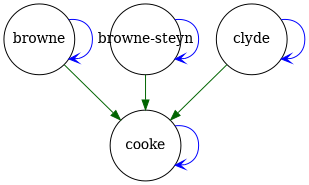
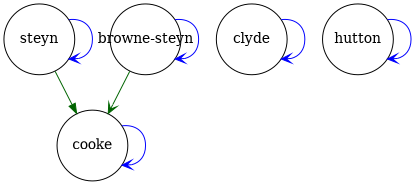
  digraph {
    node [fillcolor=white fixedsize=true shape=circle style=filled]
    edge [arrowhead=vee color=blue penwidth=1]
-   steyn [height=1 width=1 label=browne]
+   steyn [height=1 width=1]
    cooke [height=1 width=1]
    n3 [height=1 label="browne-steyn" width=1]
    clyde [height=1 width=1]
+   hutton [height=1 width=1]
    steyn -> steyn
    steyn -> cooke [arrowhead=normal color=darkgreen]
    cooke -> cooke
-   n3 -> cooke [arrowhead=normal color=darkgreen]
+   n3 -> cooke [color=darkgreen]
    n3 -> n3
-   clyde -> cooke [arrowhead=normal color=darkgreen]
    clyde -> clyde
+   hutton -> hutton
  }
